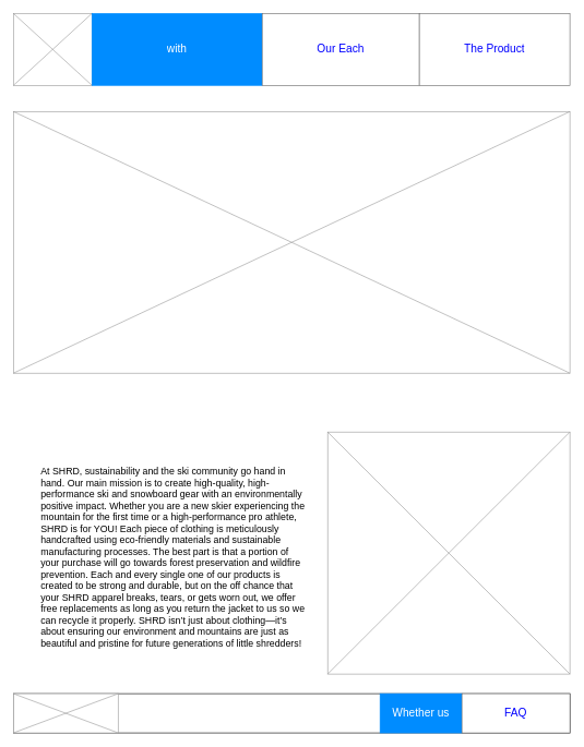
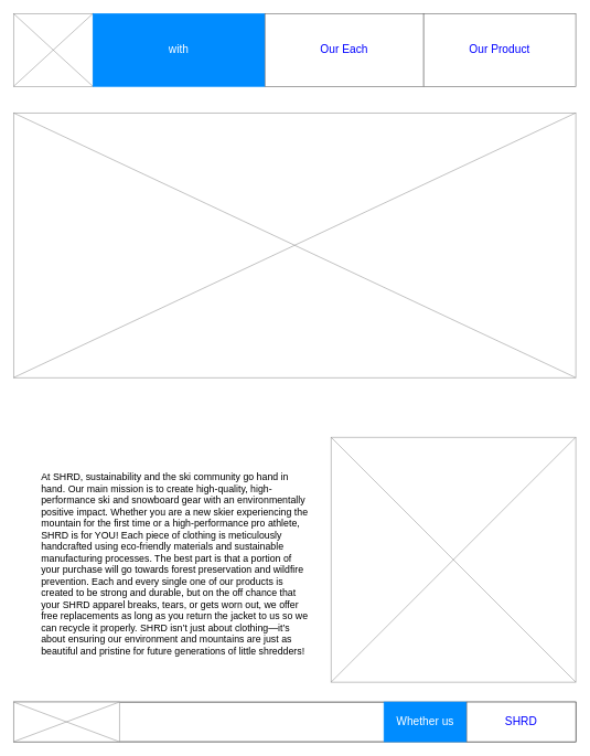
  <mxCell id="0" />
  <mxCell id="1" parent="0" />
  <mxCell id="2" value="" style="verticalLabelPosition=bottom;shadow=0;dashed=0;align=center;html=1;verticalAlign=top;strokeWidth=1;shape=mxgraph.mockup.graphics.simpleIcon;strokeColor=#999999;" vertex="1" parent="1"><mxGeometry width="120" height="110" as="geometry" x="20" y="20" /></mxCell>
  <mxCell id="3" value="" style="swimlane;shape=mxgraph.bootstrap.anchor;strokeColor=#666666;fillColor=#ffffff;fontColor=#0000FF;fontStyle=0;childLayout=stackLayout;horizontal=0;startSize=0;horizontalStack=1;resizeParent=1;resizeParentMax=0;resizeLast=0;collapsible=0;marginBottom=0;whiteSpace=wrap;html=1;" vertex="1" parent="1"><mxGeometry x="140" width="730" height="110" as="geometry" y="20" /></mxCell>
  <mxCell id="4" value="with" style="text;strokeColor=#008CFF;align=center;verticalAlign=middle;spacingLeft=10;spacingRight=10;overflow=hidden;points=[[0,0.5],[1,0.5]];portConstraint=eastwest;rotatable=0;whiteSpace=wrap;html=1;fillColor=#008CFF;fontColor=#ffffff;fontSize=17;" vertex="1" parent="3"><mxGeometry width="260" height="110" as="geometry" /></mxCell>
  <mxCell id="5" value="Our Each" style="text;strokeColor=inherit;align=center;verticalAlign=middle;spacingLeft=10;spacingRight=10;overflow=hidden;points=[[0,0.5],[1,0.5]];portConstraint=eastwest;rotatable=0;whiteSpace=wrap;html=1;fillColor=inherit;fontColor=inherit;fontSize=17;" vertex="1" parent="3"><mxGeometry x="260" width="240" height="110" as="geometry" /></mxCell>
- <mxCell id="6" value="The Product" style="text;strokeColor=inherit;align=center;verticalAlign=middle;spacingLeft=10;spacingRight=10;overflow=hidden;points=[[0,0.5],[1,0.5]];portConstraint=eastwest;rotatable=0;whiteSpace=wrap;html=1;fillColor=inherit;fontColor=inherit;fontSize=17;" vertex="1" parent="3"><mxGeometry x="500" width="230" height="110" as="geometry" /></mxCell>
+ <mxCell id="6" value="Our Product" style="text;strokeColor=inherit;align=center;verticalAlign=middle;spacingLeft=10;spacingRight=10;overflow=hidden;points=[[0,0.5],[1,0.5]];portConstraint=eastwest;rotatable=0;whiteSpace=wrap;html=1;fillColor=inherit;fontColor=inherit;fontSize=17;" vertex="1" parent="3"><mxGeometry x="500" width="230" height="110" as="geometry" /></mxCell>
  <mxCell id="7" value="" style="verticalLabelPosition=bottom;shadow=0;dashed=0;align=center;html=1;verticalAlign=top;strokeWidth=1;shape=mxgraph.mockup.graphics.simpleIcon;strokeColor=#999999;" vertex="1" parent="1"><mxGeometry y="170" width="850" height="400" as="geometry" x="20" /></mxCell>
  <mxCell id="8" value="" style="verticalLabelPosition=bottom;shadow=0;dashed=0;align=center;html=1;verticalAlign=top;strokeWidth=1;shape=mxgraph.mockup.graphics.simpleIcon;strokeColor=#999999;" vertex="1" parent="1"><mxGeometry x="500" y="660" width="370" height="370" as="geometry" /></mxCell>
  <mxCell id="9" value="&lt;span id=&quot;docs-internal-guid-eb44f626-7fff-8385-63ba-6f814ebc32e9&quot;&gt;&lt;span style=&quot;font-size: 11pt; font-family: Arial, sans-serif; background-color: transparent; font-variant-numeric: normal; font-variant-east-asian: normal; font-variant-alternates: normal; font-variant-position: normal; font-variant-emoji: normal; vertical-align: baseline; white-space-collapse: preserve;&quot;&gt;At SHRD, sustainability and the ski community go hand in hand. Our main mission is to create high-quality, high-performance ski and snowboard gear with an environmentally positive impact. Whether you are a new skier experiencing the mountain for the first time or a high-performance pro athlete, SHRD is for YOU! Each piece of clothing is meticulously handcrafted using eco-friendly materials and sustainable manufacturing processes. The best part is that a portion of your purchase will go towards forest preservation and wildfire prevention. Each and every single one of our products is created to be strong and durable, but on the off chance that your SHRD apparel breaks, tears, or gets worn out, we offer free replacements as long as you return the jacket to us so we can recycle it properly. SHRD isn’t just about clothing—it’s about ensuring our environment and mountains are just as beautiful and pristine for future generations of little shredders!&lt;/span&gt;&lt;/span&gt;" style="text;spacingTop=-5;whiteSpace=wrap;html=1;align=left;fontSize=12;fontFamily=Helvetica;fillColor=none;strokeColor=none;" vertex="1" parent="1"><mxGeometry x="60" y="710" width="410" height="270" as="geometry" /></mxCell>
  <mxCell id="10" value="" style="rounded=0;whiteSpace=wrap;html=1;" vertex="1" parent="1"><mxGeometry y="1060" width="850" height="60" as="geometry" x="20" /></mxCell>
  <mxCell id="11" value="" style="swimlane;shape=mxgraph.bootstrap.anchor;strokeColor=#666666;fillColor=#ffffff;fontColor=#0000FF;fontStyle=0;childLayout=stackLayout;horizontal=0;startSize=0;horizontalStack=1;resizeParent=1;resizeParentMax=0;resizeLast=0;collapsible=0;marginBottom=0;whiteSpace=wrap;html=1;" vertex="1" parent="1"><mxGeometry x="580" y="1060" width="290" height="60" as="geometry" /></mxCell>
  <mxCell id="12" value="Whether us" style="text;strokeColor=#008CFF;align=center;verticalAlign=middle;spacingLeft=10;spacingRight=10;overflow=hidden;points=[[0,0.5],[1,0.5]];portConstraint=eastwest;rotatable=0;whiteSpace=wrap;html=1;fillColor=#008CFF;fontColor=#ffffff;fontSize=17;" vertex="1" parent="11"><mxGeometry width="125" height="60" as="geometry" /></mxCell>
- <mxCell id="13" value="FAQ" style="text;strokeColor=inherit;align=center;verticalAlign=middle;spacingLeft=10;spacingRight=10;overflow=hidden;points=[[0,0.5],[1,0.5]];portConstraint=eastwest;rotatable=0;whiteSpace=wrap;html=1;fillColor=inherit;fontColor=inherit;fontSize=17;" vertex="1" parent="11"><mxGeometry x="125" width="165" height="60" as="geometry" /></mxCell>
+ <mxCell id="13" value="SHRD" style="text;strokeColor=inherit;align=center;verticalAlign=middle;spacingLeft=10;spacingRight=10;overflow=hidden;points=[[0,0.5],[1,0.5]];portConstraint=eastwest;rotatable=0;whiteSpace=wrap;html=1;fillColor=inherit;fontColor=inherit;fontSize=17;" vertex="1" parent="11"><mxGeometry x="125" width="165" height="60" as="geometry" /></mxCell>
  <mxCell id="14" value="" style="verticalLabelPosition=bottom;shadow=0;dashed=0;align=center;html=1;verticalAlign=top;strokeWidth=1;shape=mxgraph.mockup.graphics.simpleIcon;strokeColor=#999999;" vertex="1" parent="1"><mxGeometry y="1060" width="160" height="60" as="geometry" x="20" /></mxCell>
